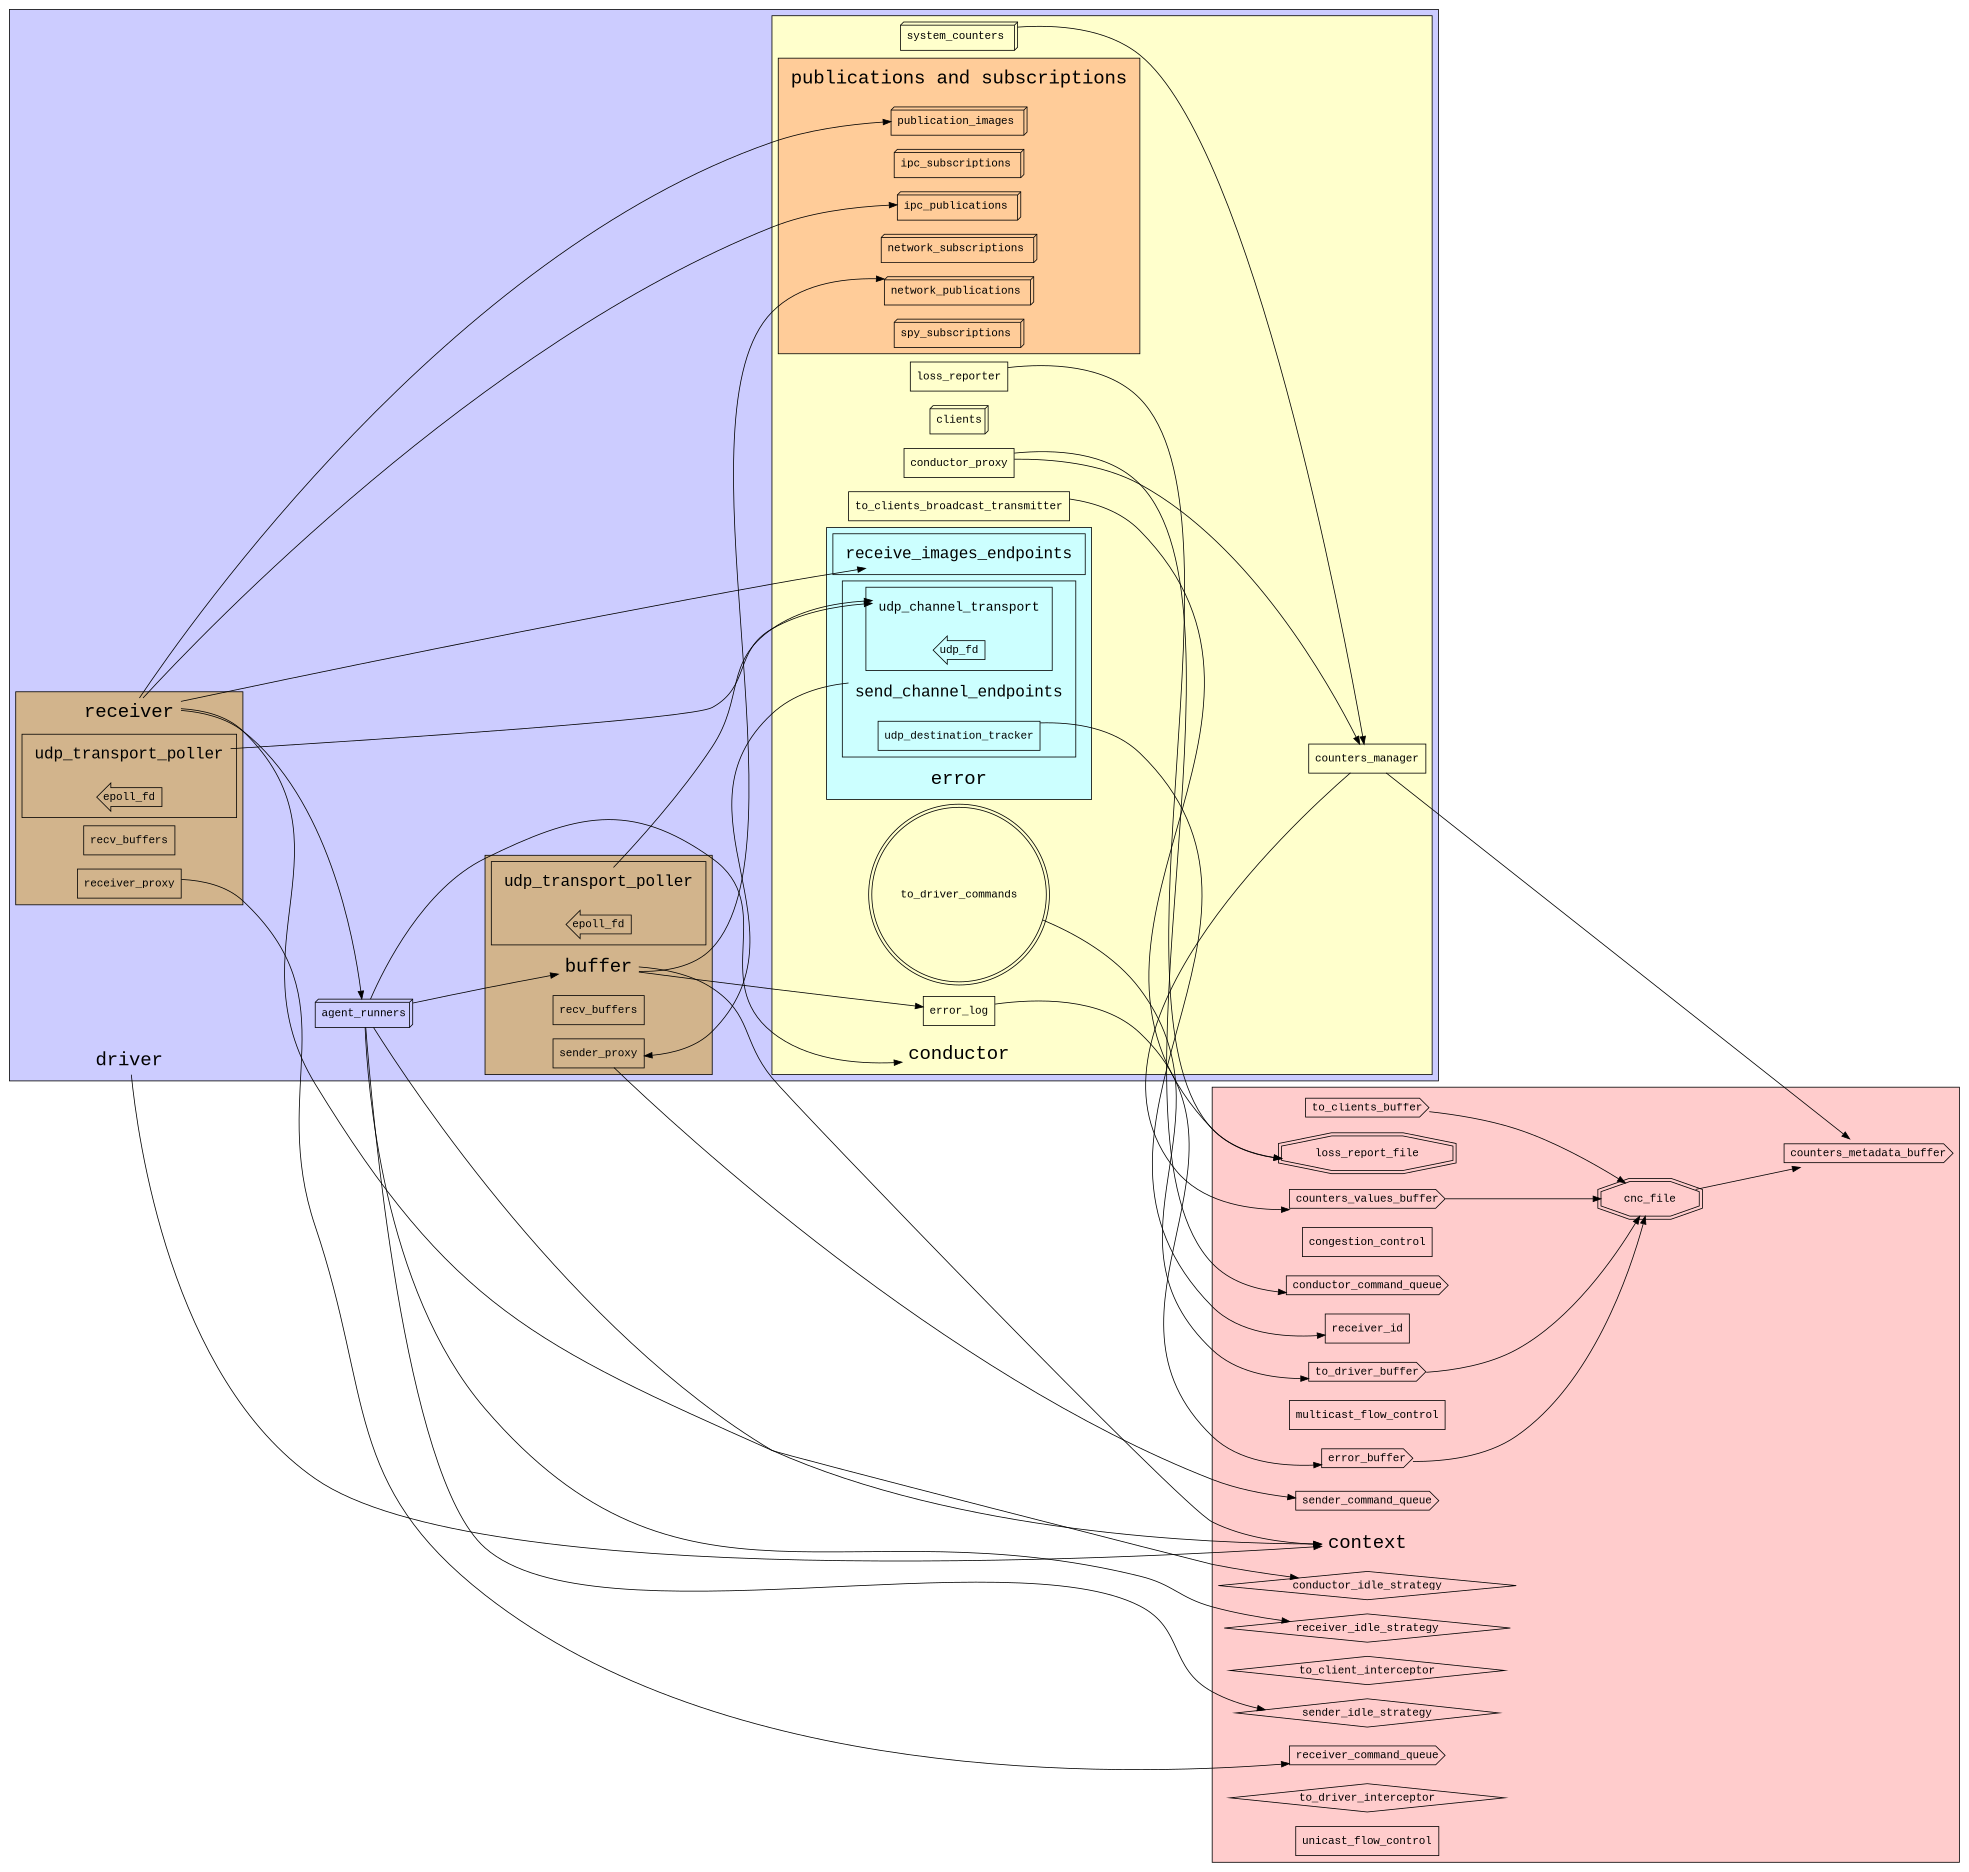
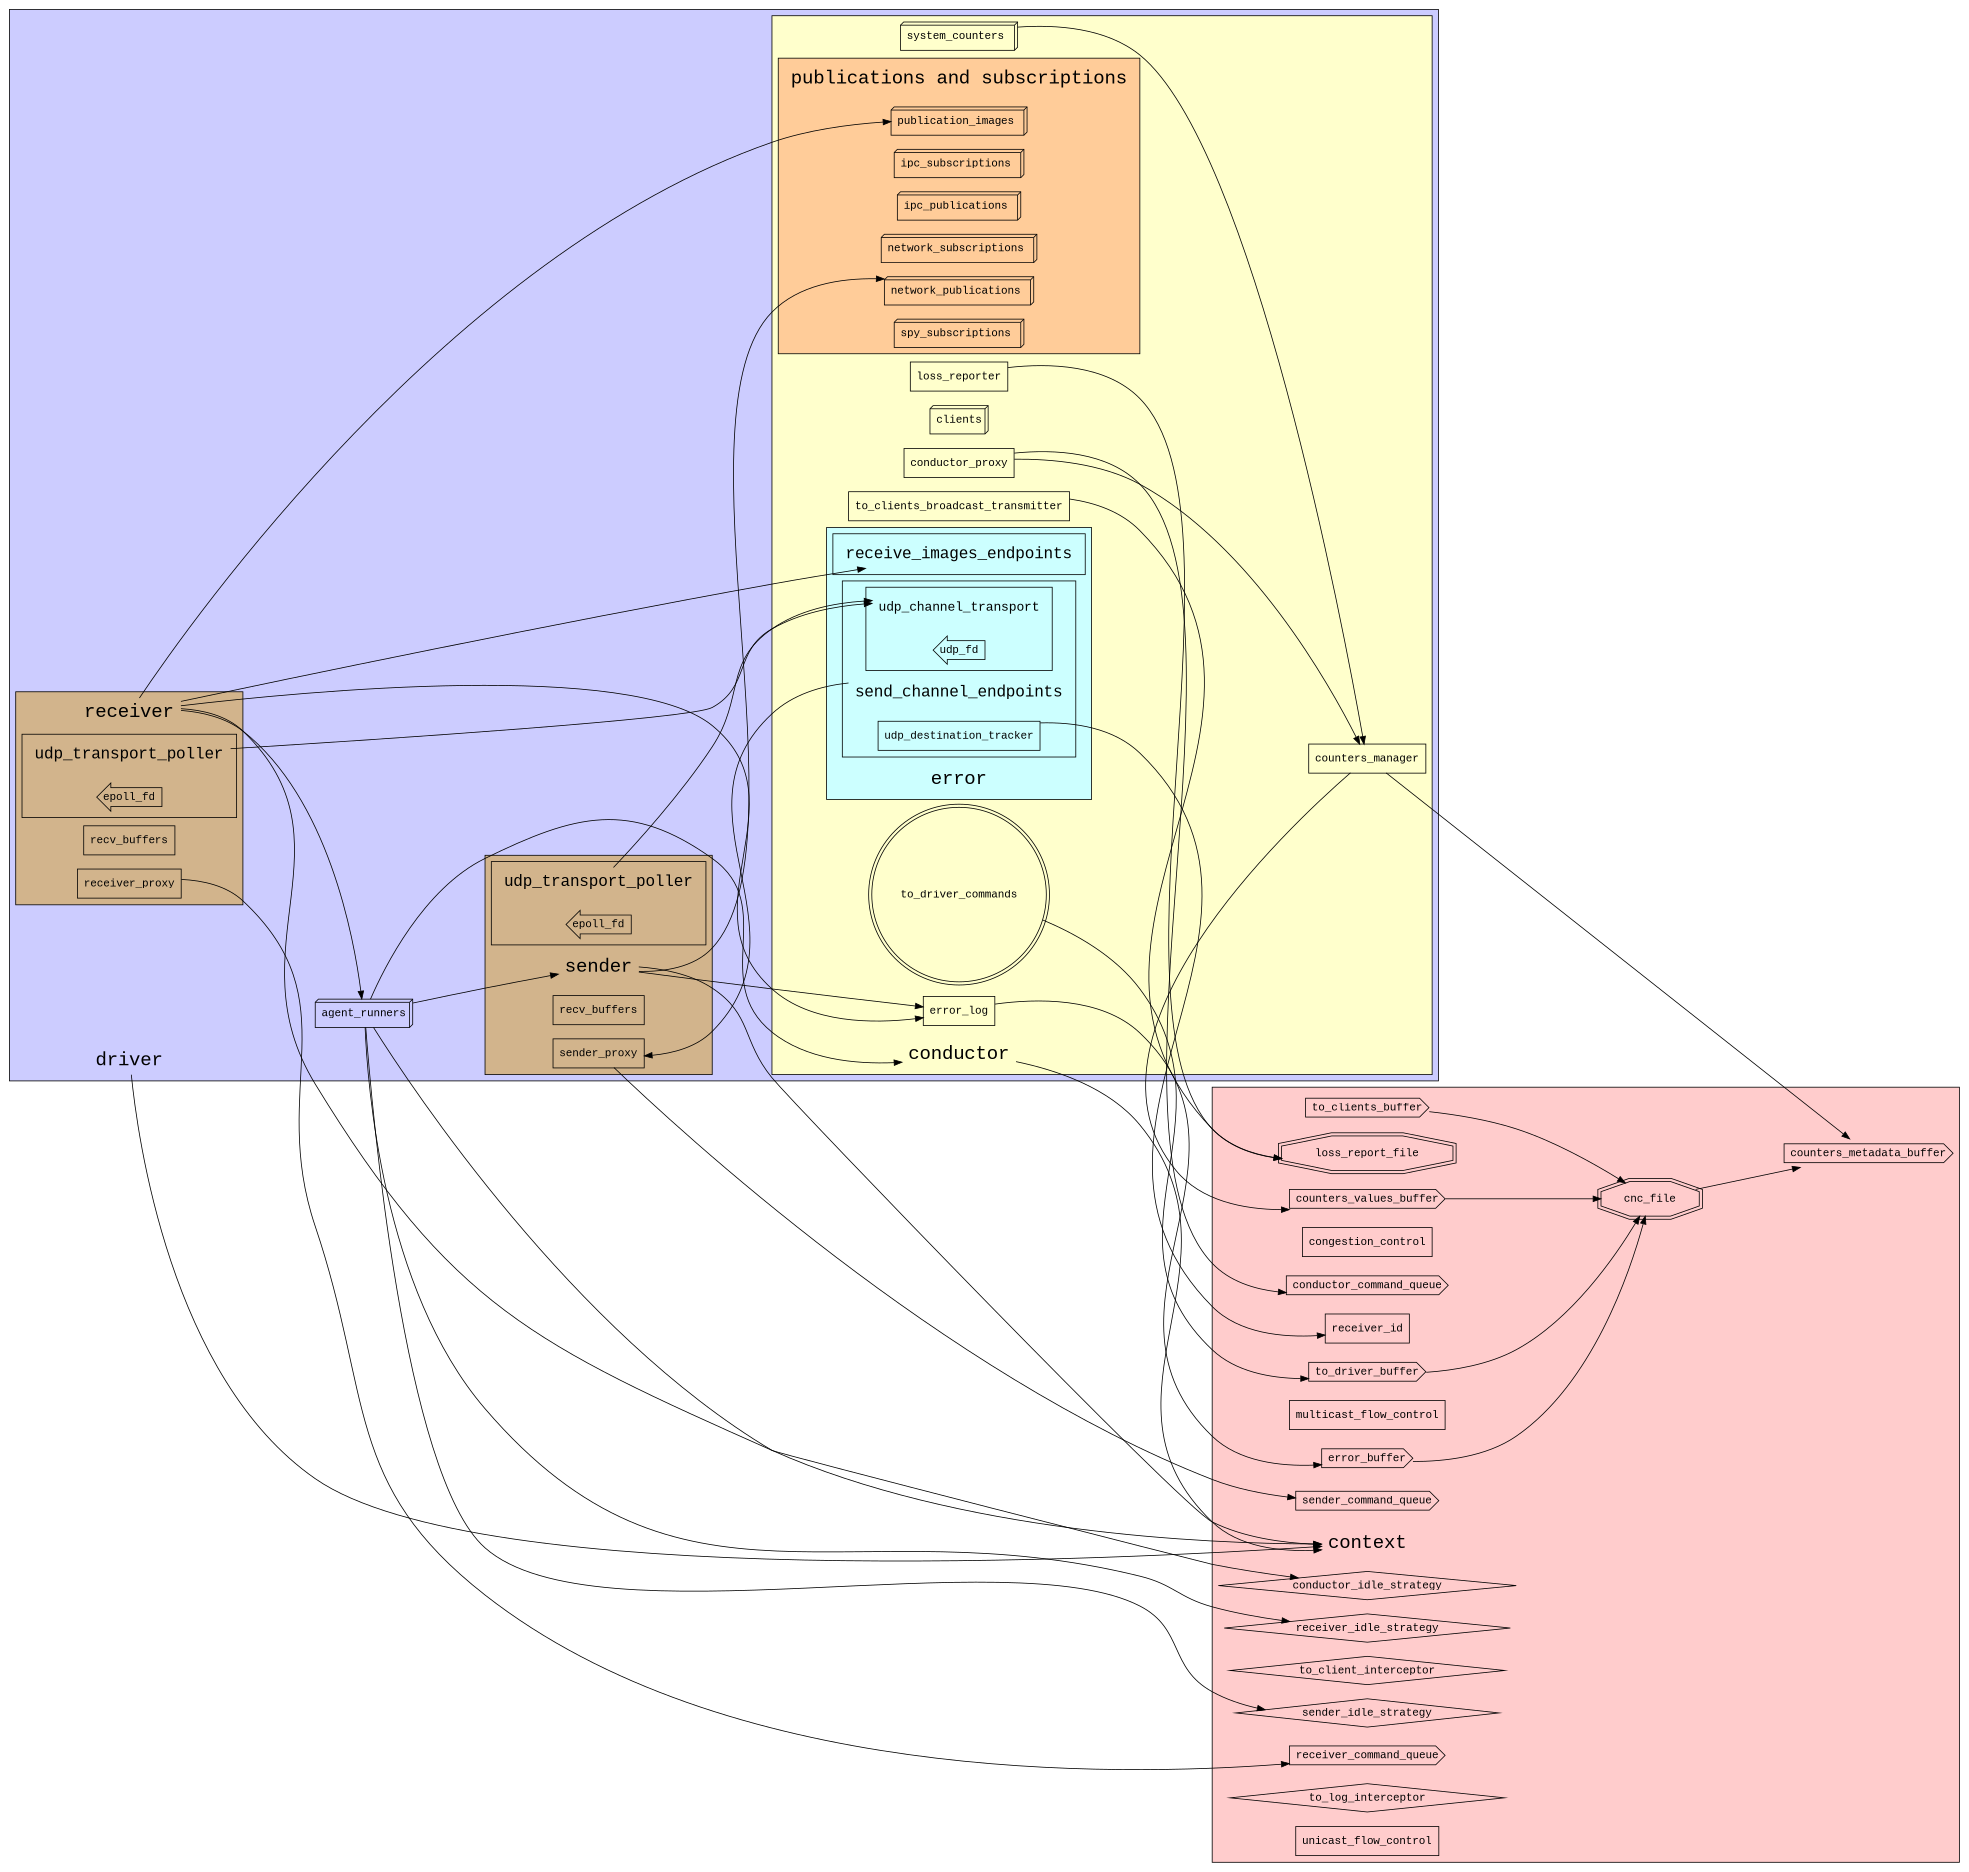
  digraph {
    compound=true
    fontname="Liberation Mono"
    rankdir=LR
    ranksep=1.5
    node [fontname="Liberation Mono" shape=record]
    edge [fontname="Liberation Mono"]
    n1 [fontsize=24 label=context shape=none]
    n2 [label=cnc_file shape=doubleoctagon]
    n3 [label=conductor_command_queue shape=cds]
    n4 [label=conductor_idle_strategy shape=diamond]
    n5 [label=congestion_control]
    n6 [label=counters_metadata_buffer shape=cds]
    n7 [label=counters_values_buffer shape=cds]
    n8 [label=error_buffer shape=cds]
    n9 [label=loss_report_file shape=doubleoctagon]
    n10 [label=multicast_flow_control]
    n11 [label=receiver_command_queue shape=cds]
    n12 [label=receiver_id]
    n13 [label=receiver_idle_strategy shape=diamond]
    n14 [label=sender_command_queue shape=cds]
    n15 [label=sender_idle_strategy shape=diamond]
    n16 [label=to_client_interceptor shape=diamond]
    n17 [label=to_clients_buffer shape=cds]
    n18 [label=to_driver_buffer shape=cds]
-   n19 [label=to_driver_interceptor shape=diamond]
+   n19 [label=to_log_interceptor shape=diamond]
    n20 [label=unicast_flow_control]
    n21 [fontsize=20 label=receive_images_endpoints shape=none]
    n22 [fontsize=16 label=udp_channel_transport shape=none]
    n23 [label=udp_fd shape=larrow]
    n24 [fontsize=20 label=send_channel_endpoints shape=none]
    n25 [label=udp_destination_tracker]
    n26 [fontsize=24 label=error shape=none]
    n27 [fontsize=24 label="publications and subscriptions" shape=none]
    n28 [label="ipc_publications " shape=box3d]
    n29 [label="ipc_subscriptions " shape=box3d]
    n30 [label="network_publications " shape=box3d]
    n31 [label="network_subscriptions " shape=box3d]
    n32 [label="publication_images " shape=box3d]
    n33 [label="spy_subscriptions " shape=box3d]
    n34 [fontsize=24 label=conductor shape=none]
    n35 [label=clients shape=box3d]
    n36 [label=conductor_proxy]
    n37 [label=counters_manager]
    n38 [label=error_log]
    n39 [label=loss_reporter]
    n40 [label="system_counters " shape=box3d]
    n41 [label=to_clients_broadcast_transmitter]
    n42 [label=to_driver_commands shape=doublecircle]
    n43 [fontsize=20 label=udp_transport_poller shape=none]
    n44 [label=epoll_fd shape=larrow]
    n45 [fontsize=24 label=receiver shape=none]
    n46 [label=recv_buffers]
    n47 [label=receiver_proxy]
    n48 [fontsize=20 label=udp_transport_poller shape=none]
    n49 [label=epoll_fd shape=larrow]
-   n50 [fontsize=24 label=buffer shape=none]
+   n50 [fontsize=24 label=sender shape=none]
    n51 [label=recv_buffers]
    n52 [label=sender_proxy]
    n53 [fontsize=24 label=driver shape=none]
    n54 [label=agent_runners shape=box3d]
    subgraph cluster_1 {
      fillcolor="#ffcccc"
      style=filled
      n1
      n2
      n3
      n4
      n5
      n6
      n7
      n8
      n9
      n10
      n11
      n12
      n13
      n14
      n15
      n16
      n17
      n18
      n19
      n20
    }
    subgraph cluster_2 {
      fillcolor="#ccccff"
      style=filled
      n53
      n54
      subgraph cluster_3 {
        fillcolor="#ffffcc"
        style=filled
        n34
        n35
        n36
        n37
        n38
        n39
        n40
        n41
        n42
        subgraph cluster_4 {
          fillcolor="#ccffff"
          style=filled
          n26
          subgraph cluster_5 {
            fillcolor="#ccffff"
            style=filled
            n21
          }
          subgraph cluster_6 {
            fillcolor="#ccffff"
            style=filled
            n24
            n25
            subgraph cluster_7 {
              fillcolor="#ccffff"
              style=filled
              n22
              n23
            }
          }
        }
        subgraph cluster_8 {
          fillcolor="#ffcc99"
          style=filled
          n27
          n28
          n29
          n30
          n31
          n32
          n33
        }
      }
      subgraph cluster_9 {
        fillcolor="#d2b48c"
        style=filled
        n45
        n46
        n47
        subgraph cluster_10 {
          fillcolor="#d2b48c"
          style=filled
          n43
          n44
        }
      }
      subgraph cluster_11 {
        fillcolor="#d2b48c"
        style=filled
        n50
        n51
        n52
        subgraph cluster_12 {
          fillcolor="#d2b48c"
          style=filled
          n48
          n49
        }
      }
    }
    n2 -> n6
    n7 -> n2
    n8 -> n2
    n17 -> n2
    n18 -> n2
    n24 -> n52
    n25 -> n12
+   n34 -> n1
    n36 -> n3
    n36 -> n37
    n37 -> n6
    n37 -> n7
    n38 -> n8
    n39 -> n9
    n40 -> n37
    n41 -> n9
    n42 -> n18
    n43 -> n22
    n45 -> n1
    n45 -> n21
    n45 -> n32
-   n45 -> n28
+   n45 -> n38
    n45 -> n54
    n47 -> n11
    n48 -> n22
    n50 -> n1
    n50 -> n30
    n50 -> n38
    n52 -> n14
    n53 -> n1
    n54 -> n4
    n54 -> n13
    n54 -> n15
    n54 -> n34
    n54 -> n50
  }
